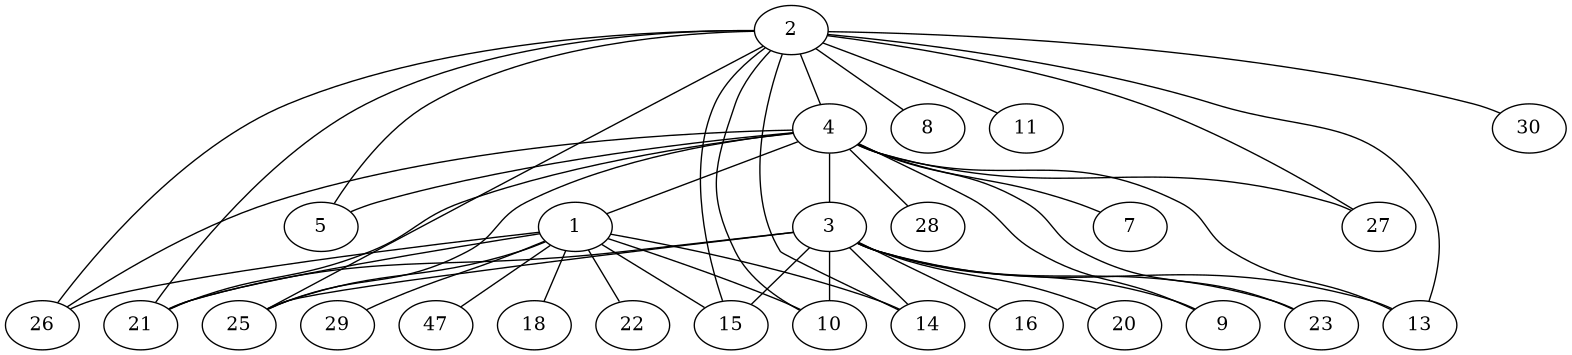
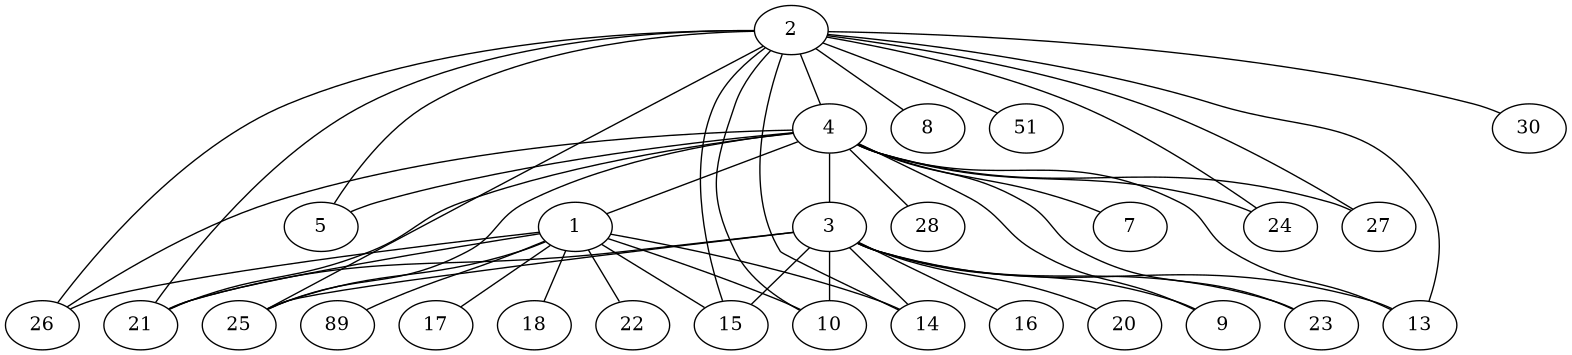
  graph {
    1
    10
    14
    15
-   17 [label=47]
+   17
    18
    21
    22
    25
    26
-   29
+   29 [label=89]
    2
    4
    5
    8
-   11
+   11 [label=51]
    13
+   24
    27
    30
    28
    3
    9
    23
    7
    16
    20
    1 -- 10
    1 -- 14
    1 -- 15
    1 -- 17
    1 -- 18
    1 -- 21
    1 -- 22
    1 -- 25
    1 -- 26
    1 -- 29
    2 -- 10
    2 -- 14
    2 -- 15
    2 -- 21
    2 -- 25
    2 -- 26
    2 -- 4
    2 -- 5
    2 -- 8
    2 -- 11
    2 -- 13
+   2 -- 24
    2 -- 27
    2 -- 30
    4 -- 1
    4 -- 21
    4 -- 25
    4 -- 26
    4 -- 5
    4 -- 13
+   4 -- 24
    4 -- 27
    4 -- 28
    4 -- 3
    4 -- 9
    4 -- 23
    4 -- 7
    3 -- 10
    3 -- 14
    3 -- 15
    3 -- 21
    3 -- 25
    3 -- 13
    3 -- 9
    3 -- 23
    3 -- 16
    3 -- 20
  }
